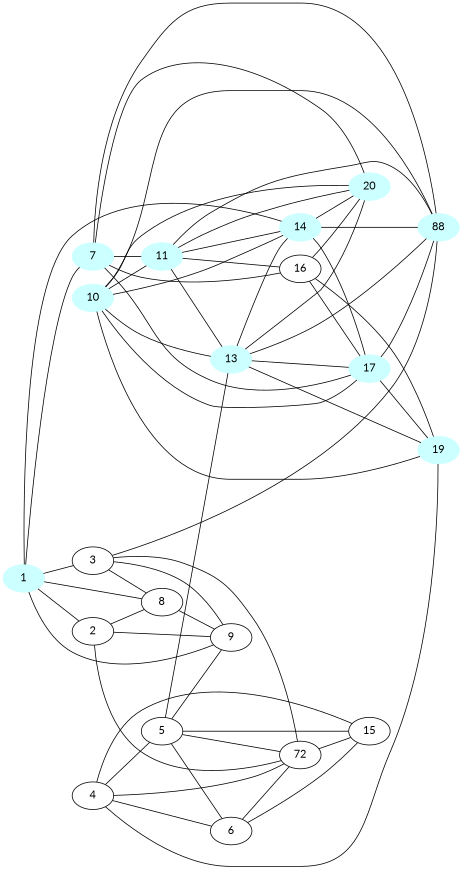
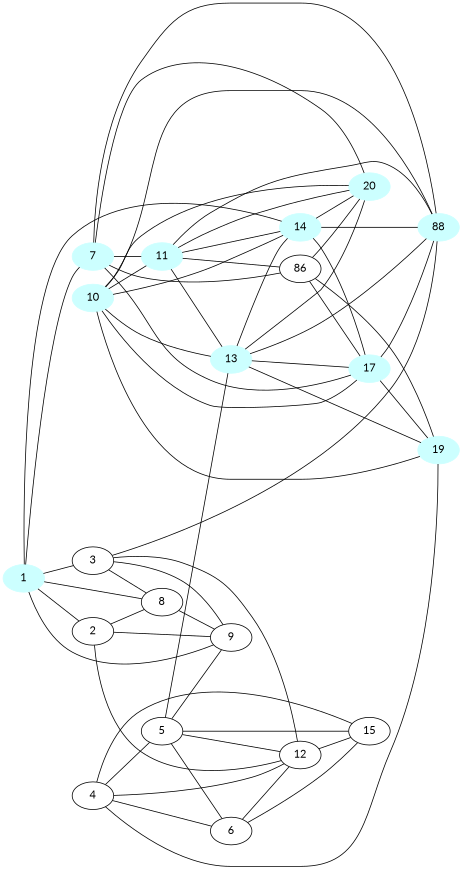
  graph {
    fontname=Lato
    rankdir=LR
    node [fontname=Lato]
    edge [fontname=Lato]
    1 [color="#CCFFFF" style=filled]
    7 [color="#CCFFFF" style=filled]
    14 [color="#CCFFFF" style=filled]
    2
    3
    8
    9
    11 [color="#CCFFFF" style=filled]
    17 [color="#CCFFFF" style=filled]
    n10 [color="#CCFFFF" label=88 style=filled]
    20 [color="#CCFFFF" style=filled]
-   16
-   12 [label=72]
+   16 [label=86]
+   12
    13 [color="#CCFFFF" style=filled]
    19 [color="#CCFFFF" style=filled]
    10 [color="#CCFFFF" style=filled]
    15
    4
    5
    6
    1 -- 7
    1 -- 14
    1 -- 2
    1 -- 3
    1 -- 8
    1 -- 9
    7 -- 11
    7 -- 17
    7 -- n10
    7 -- 20
    7 -- 16
    14 -- 17
    14 -- n10
    14 -- 20
    2 -- 8
    2 -- 9
    2 -- 12
    3 -- 8
    3 -- 9
    3 -- n10
    3 -- 12
    8 -- 9
    11 -- 14
    11 -- n10
    11 -- 20
    11 -- 16
    11 -- 13
    17 -- n10
    17 -- 19
    16 -- 17
    16 -- 20
    16 -- 19
    12 -- 15
    13 -- 14
    13 -- 17
    13 -- n10
    13 -- 20
    13 -- 19
    10 -- 14
    10 -- 11
    10 -- 17
    10 -- n10
    10 -- 20
    10 -- 13
    10 -- 19
    4 -- 12
    4 -- 19
    4 -- 15
    4 -- 5
    4 -- 6
    5 -- 9
    5 -- 12
    5 -- 13
    5 -- 15
    5 -- 6
    6 -- 12
    6 -- 15
  }
